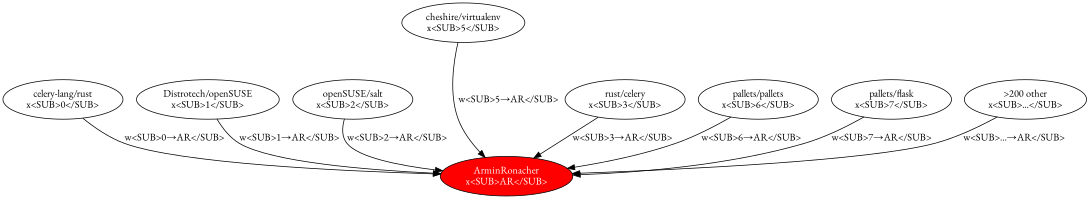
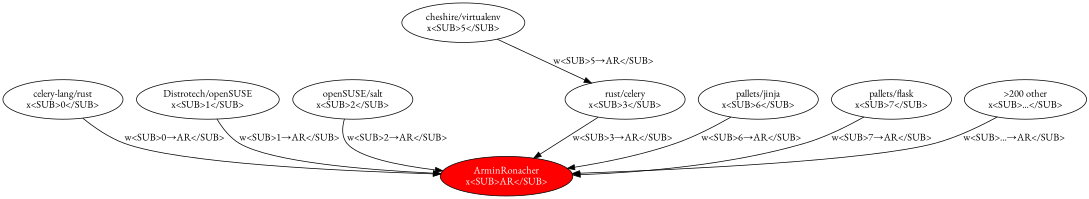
  digraph {
    fontname="EB Garamond"
    splines=true
    node [fontname="EB Garamond"]
    edge [fontname="EB Garamond"]
    n1 [fillcolor=red fontcolor=white label="ArminRonacher\nx<SUB>AR</SUB>" style=filled]
    n2 [label="celery-lang/rust\nx<SUB>0</SUB>"]
    n3 [label="Distrotech/openSUSE\nx<SUB>1</SUB>"]
    n4 [label="openSUSE/salt\nx<SUB>2</SUB>"]
    n5 [label="rust/celery\nx<SUB>3</SUB>"]
    n6 [label="cheshire/virtualenv\nx<SUB>5</SUB>"]
-   n7 [label="pallets/pallets\nx<SUB>6</SUB>"]
+   n7 [label="pallets/jinja\nx<SUB>6</SUB>"]
    n8 [label="pallets/flask\nx<SUB>7</SUB>"]
    n9 [label=">200 other\nx<SUB>...</SUB>"]
    n2 -> n1 [label="w<SUB>0→AR</SUB>"]
    n3 -> n1 [label="w<SUB>1→AR</SUB>"]
    n4 -> n1 [label="w<SUB>2→AR</SUB>"]
    n5 -> n1 [label="w<SUB>3→AR</SUB>"]
-   n6 -> n1 [label="w<SUB>5→AR</SUB>"]
+   n6 -> n5 [label="w<SUB>5→AR</SUB>"]
    n7 -> n1 [label="w<SUB>6→AR</SUB>"]
    n8 -> n1 [label="w<SUB>7→AR</SUB>"]
    n9 -> n1 [label="w<SUB>...→AR</SUB>"]
  }
